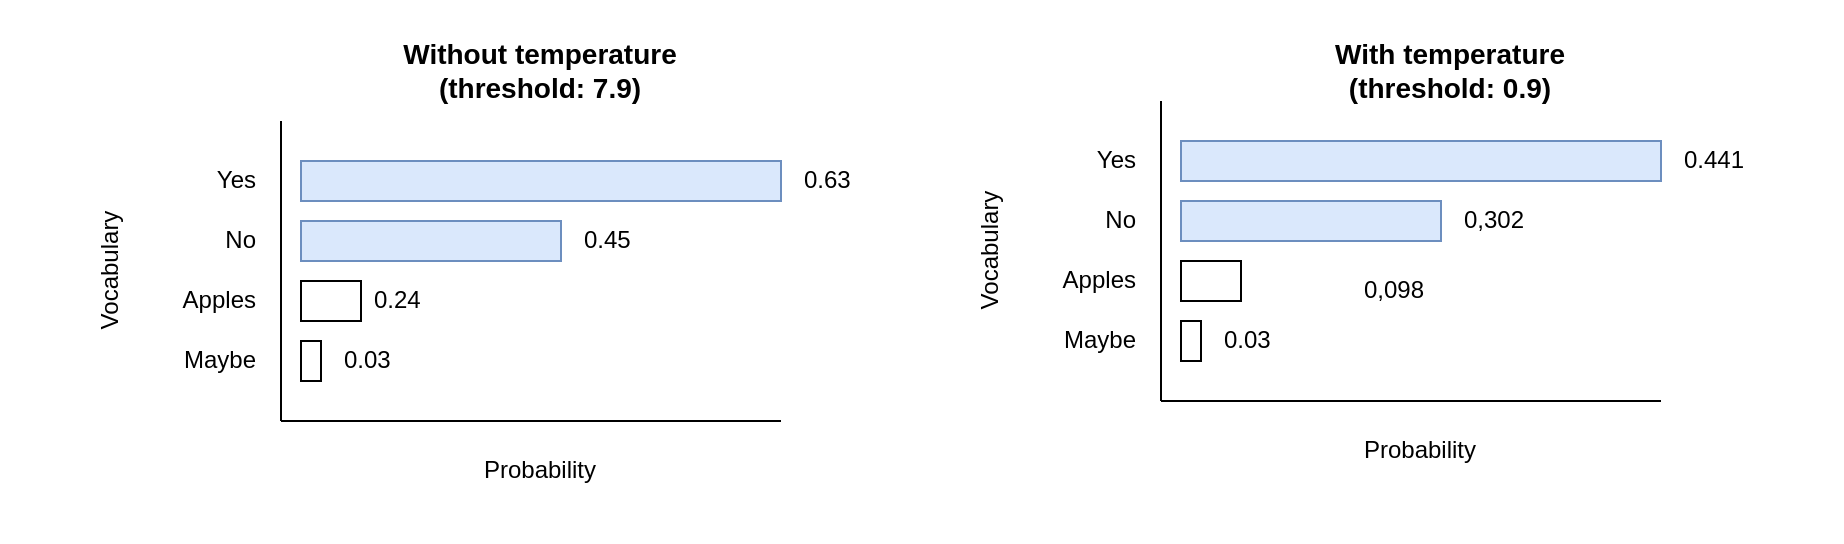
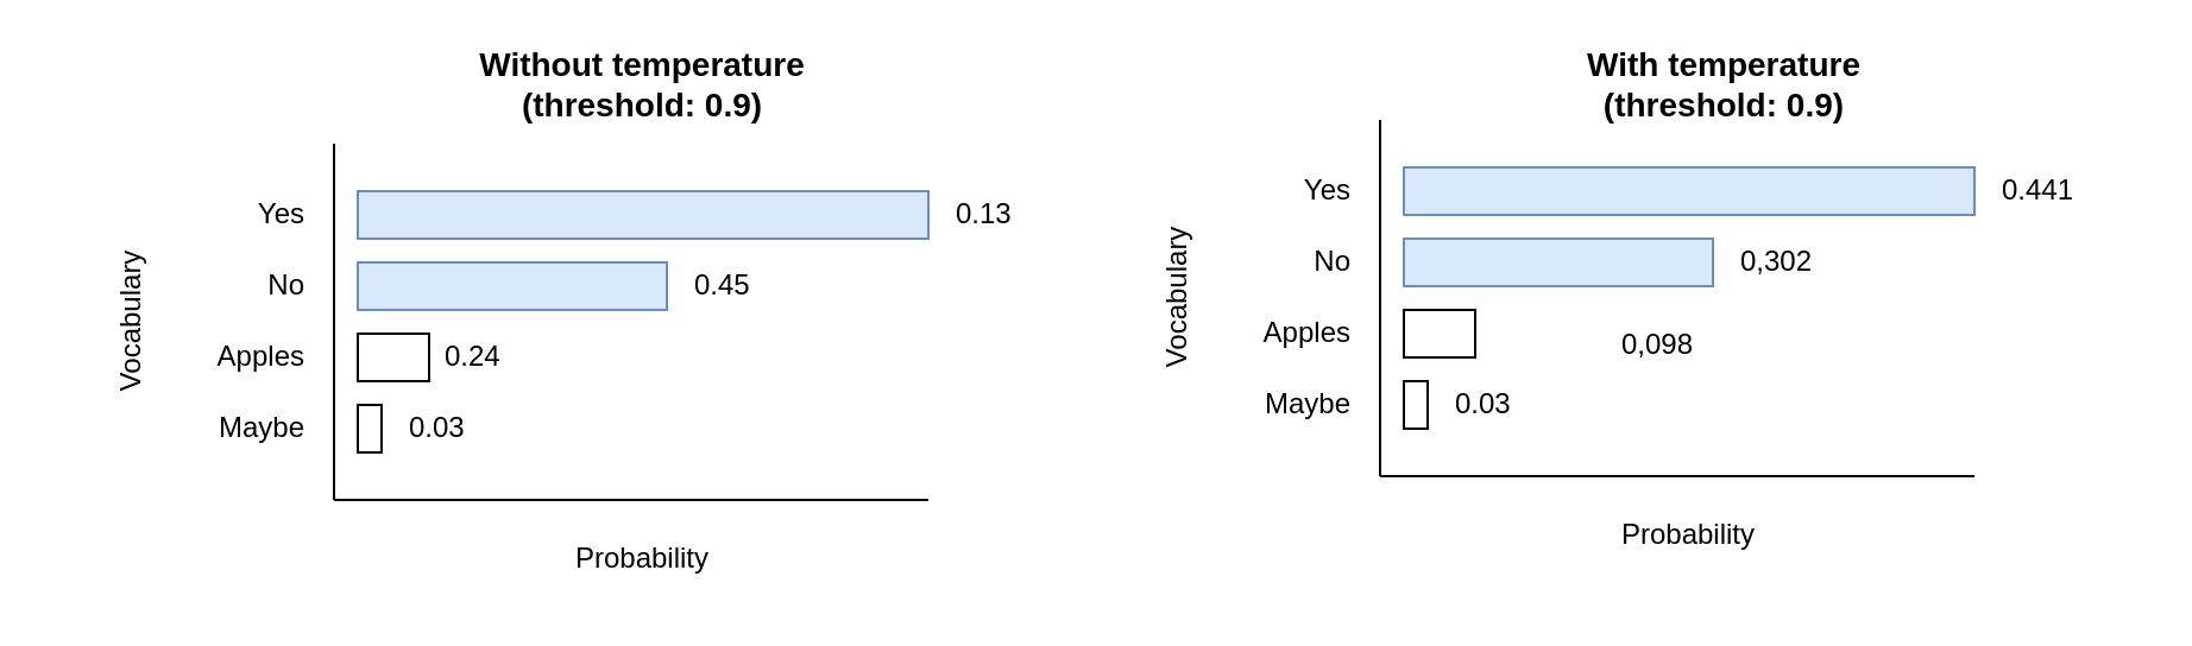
  <mxCell id="0" />
  <mxCell id="1" parent="0" />
  <mxCell id="2" value="" style="rounded=0;whiteSpace=wrap;html=1;fillColor=#dae8fc;strokeColor=#6c8ebf;" vertex="1" parent="1"><mxGeometry x="150" y="80" width="240" height="20" as="geometry" /></mxCell>
  <mxCell id="3" value="" style="rounded=0;whiteSpace=wrap;html=1;fillColor=#dae8fc;strokeColor=#6c8ebf;" vertex="1" parent="1"><mxGeometry x="150" y="110" width="130" height="20" as="geometry" /></mxCell>
  <mxCell id="4" value="" style="rounded=0;whiteSpace=wrap;html=1;" vertex="1" parent="1"><mxGeometry x="150" y="140" width="30" height="20" as="geometry" /></mxCell>
  <mxCell id="5" value="Yes" style="text;html=1;align=right;verticalAlign=middle;whiteSpace=wrap;rounded=0;" vertex="1" parent="1"><mxGeometry x="70" y="80" width="60" height="20" as="geometry" /></mxCell>
  <mxCell id="6" value="No" style="text;html=1;align=right;verticalAlign=middle;whiteSpace=wrap;rounded=0;" vertex="1" parent="1"><mxGeometry x="70" y="110" width="60" height="20" as="geometry" /></mxCell>
  <mxCell id="7" value="Apples" style="text;html=1;align=right;verticalAlign=middle;whiteSpace=wrap;rounded=0;" vertex="1" parent="1"><mxGeometry x="70" y="140" width="60" height="20" as="geometry" /></mxCell>
- <mxCell id="8" value="0.63" style="text;html=1;align=left;verticalAlign=middle;whiteSpace=wrap;rounded=0;" vertex="1" parent="1"><mxGeometry x="400" y="80" width="60" height="20" as="geometry" /></mxCell>
+ <mxCell id="8" value="0.13" style="text;html=1;align=left;verticalAlign=middle;whiteSpace=wrap;rounded=0;" vertex="1" parent="1"><mxGeometry x="400" y="80" width="60" height="20" as="geometry" /></mxCell>
  <mxCell id="9" value="0.45" style="text;html=1;align=left;verticalAlign=middle;whiteSpace=wrap;rounded=0;" vertex="1" parent="1"><mxGeometry x="290" y="110" width="60" height="20" as="geometry" /></mxCell>
  <mxCell id="10" value="0.24" style="text;html=1;align=left;verticalAlign=middle;whiteSpace=wrap;rounded=0;" vertex="1" parent="1"><mxGeometry x="185" y="140" width="60" height="20" as="geometry" /></mxCell>
  <mxCell id="11" value="" style="rounded=0;whiteSpace=wrap;html=1;" vertex="1" parent="1"><mxGeometry x="150" y="170" width="10" height="20" as="geometry" /></mxCell>
  <mxCell id="12" value="Maybe" style="text;html=1;align=right;verticalAlign=middle;whiteSpace=wrap;rounded=0;" vertex="1" parent="1"><mxGeometry x="70" y="170" width="60" height="20" as="geometry" /></mxCell>
  <mxCell id="13" value="0.03" style="text;html=1;align=left;verticalAlign=middle;whiteSpace=wrap;rounded=0;" vertex="1" parent="1"><mxGeometry x="170" y="170" width="60" height="20" as="geometry" /></mxCell>
  <mxCell id="14" value="" style="endArrow=none;html=1;rounded=0;" edge="1" parent="1"><mxGeometry width="50" height="50" relative="1" as="geometry"><mxPoint x="140" y="210" as="sourcePoint" /><mxPoint x="390" y="210" as="targetPoint" /></mxGeometry></mxCell>
  <mxCell id="15" value="Probability" style="text;html=1;align=center;verticalAlign=middle;whiteSpace=wrap;rounded=0;" vertex="1" parent="1"><mxGeometry x="240" y="220" width="60" height="30" as="geometry" /></mxCell>
  <mxCell id="16" value="" style="endArrow=none;html=1;rounded=0;" edge="1" parent="1"><mxGeometry width="50" height="50" relative="1" as="geometry"><mxPoint x="140" y="210" as="sourcePoint" /><mxPoint x="140" y="60" as="targetPoint" /></mxGeometry></mxCell>
  <mxCell id="17" value="Vocabulary" style="text;html=1;align=center;verticalAlign=middle;whiteSpace=wrap;rounded=0;rotation=-90;" vertex="1" parent="1"><mxGeometry x="20" y="120" width="70" height="30" as="geometry" /></mxCell>
  <mxCell id="18" value="" style="rounded=0;whiteSpace=wrap;html=1;fillColor=#dae8fc;strokeColor=#6c8ebf;" vertex="1" parent="1"><mxGeometry x="590" y="70" width="240" height="20" as="geometry" /></mxCell>
  <mxCell id="19" value="" style="rounded=0;whiteSpace=wrap;html=1;fillColor=#dae8fc;strokeColor=#6c8ebf;" vertex="1" parent="1"><mxGeometry x="590" y="100" width="130" height="20" as="geometry" /></mxCell>
  <mxCell id="20" value="" style="rounded=0;whiteSpace=wrap;html=1;" vertex="1" parent="1"><mxGeometry x="590" y="130" width="30" height="20" as="geometry" /></mxCell>
  <mxCell id="21" value="Yes" style="text;html=1;align=right;verticalAlign=middle;whiteSpace=wrap;rounded=0;" vertex="1" parent="1"><mxGeometry x="510" y="70" width="60" height="20" as="geometry" /></mxCell>
  <mxCell id="22" value="No" style="text;html=1;align=right;verticalAlign=middle;whiteSpace=wrap;rounded=0;" vertex="1" parent="1"><mxGeometry x="510" y="100" width="60" height="20" as="geometry" /></mxCell>
  <mxCell id="23" value="Apples" style="text;html=1;align=right;verticalAlign=middle;whiteSpace=wrap;rounded=0;" vertex="1" parent="1"><mxGeometry x="510" y="130" width="60" height="20" as="geometry" /></mxCell>
  <mxCell id="24" value="0.441" style="text;html=1;align=left;verticalAlign=middle;whiteSpace=wrap;rounded=0;" vertex="1" parent="1"><mxGeometry x="840" y="70" width="60" height="20" as="geometry" /></mxCell>
  <mxCell id="25" value="0,302" style="text;html=1;align=left;verticalAlign=middle;whiteSpace=wrap;rounded=0;" vertex="1" parent="1"><mxGeometry x="730" y="100" width="60" height="20" as="geometry" /></mxCell>
  <mxCell id="26" value="0,098" style="text;html=1;align=left;verticalAlign=middle;whiteSpace=wrap;rounded=0;" vertex="1" parent="1"><mxGeometry x="680" y="135" width="60" height="20" as="geometry" /></mxCell>
  <mxCell id="27" value="" style="rounded=0;whiteSpace=wrap;html=1;" vertex="1" parent="1"><mxGeometry x="590" y="160" width="10" height="20" as="geometry" /></mxCell>
  <mxCell id="28" value="Maybe" style="text;html=1;align=right;verticalAlign=middle;whiteSpace=wrap;rounded=0;" vertex="1" parent="1"><mxGeometry x="510" y="160" width="60" height="20" as="geometry" /></mxCell>
  <mxCell id="29" value="0.03" style="text;html=1;align=left;verticalAlign=middle;whiteSpace=wrap;rounded=0;" vertex="1" parent="1"><mxGeometry x="610" y="160" width="60" height="20" as="geometry" /></mxCell>
  <mxCell id="30" value="" style="endArrow=none;html=1;rounded=0;" edge="1" parent="1"><mxGeometry width="50" height="50" relative="1" as="geometry"><mxPoint x="580" y="200" as="sourcePoint" /><mxPoint x="830" y="200" as="targetPoint" /></mxGeometry></mxCell>
  <mxCell id="31" value="Probability" style="text;html=1;align=center;verticalAlign=middle;whiteSpace=wrap;rounded=0;" vertex="1" parent="1"><mxGeometry x="680" y="210" width="60" height="30" as="geometry" /></mxCell>
  <mxCell id="32" value="" style="endArrow=none;html=1;rounded=0;" edge="1" parent="1"><mxGeometry width="50" height="50" relative="1" as="geometry"><mxPoint x="580" y="200" as="sourcePoint" /><mxPoint x="580" y="50" as="targetPoint" /></mxGeometry></mxCell>
  <mxCell id="33" value="Vocabulary" style="text;html=1;align=center;verticalAlign=middle;whiteSpace=wrap;rounded=0;rotation=-90;" vertex="1" parent="1"><mxGeometry x="460" y="110" width="70" height="30" as="geometry" /></mxCell>
- <mxCell id="34" value="Without temperature (threshold: 7.9)" style="text;html=1;align=center;verticalAlign=middle;whiteSpace=wrap;rounded=0;fontStyle=1;fontSize=14;" vertex="1" parent="1"><mxGeometry x="195" y="20" width="150" height="30" as="geometry" /></mxCell>
+ <mxCell id="34" value="Without temperature (threshold: 0.9)" style="text;html=1;align=center;verticalAlign=middle;whiteSpace=wrap;rounded=0;fontStyle=1;fontSize=14;" vertex="1" parent="1"><mxGeometry x="195" y="20" width="150" height="30" as="geometry" /></mxCell>
  <mxCell id="35" value="With temperature&lt;div&gt;(threshold: 0.9)&lt;/div&gt;" style="text;html=1;align=center;verticalAlign=middle;whiteSpace=wrap;rounded=0;fontStyle=1;fontSize=14;" vertex="1" parent="1"><mxGeometry x="650" y="20" width="150" height="30" as="geometry" /></mxCell>
